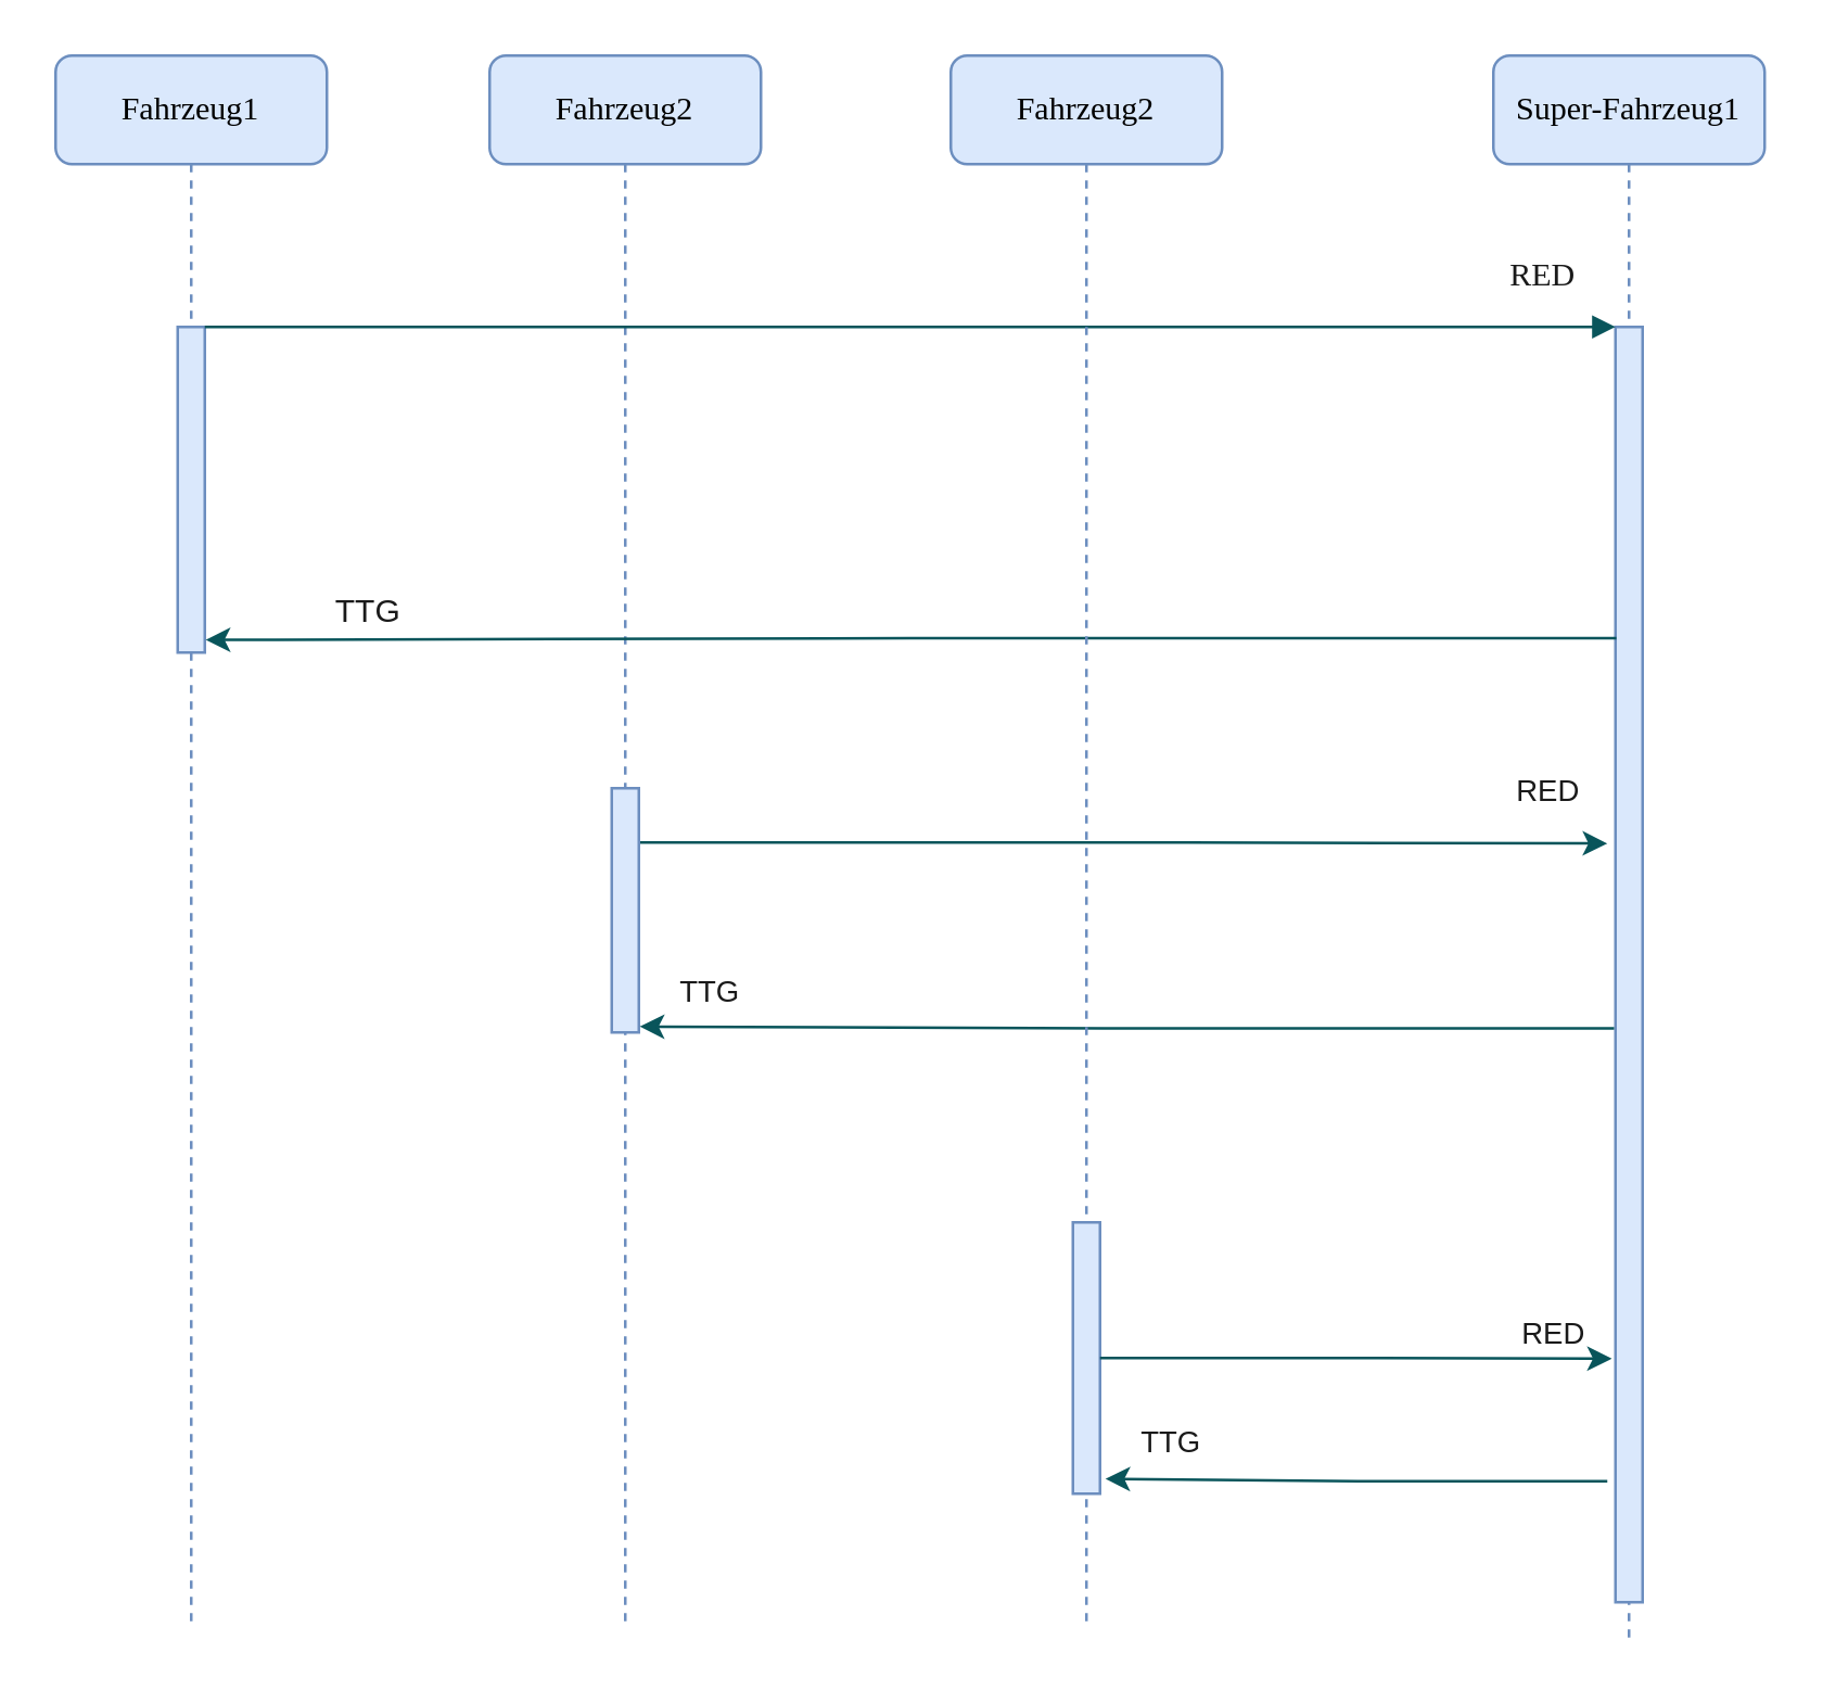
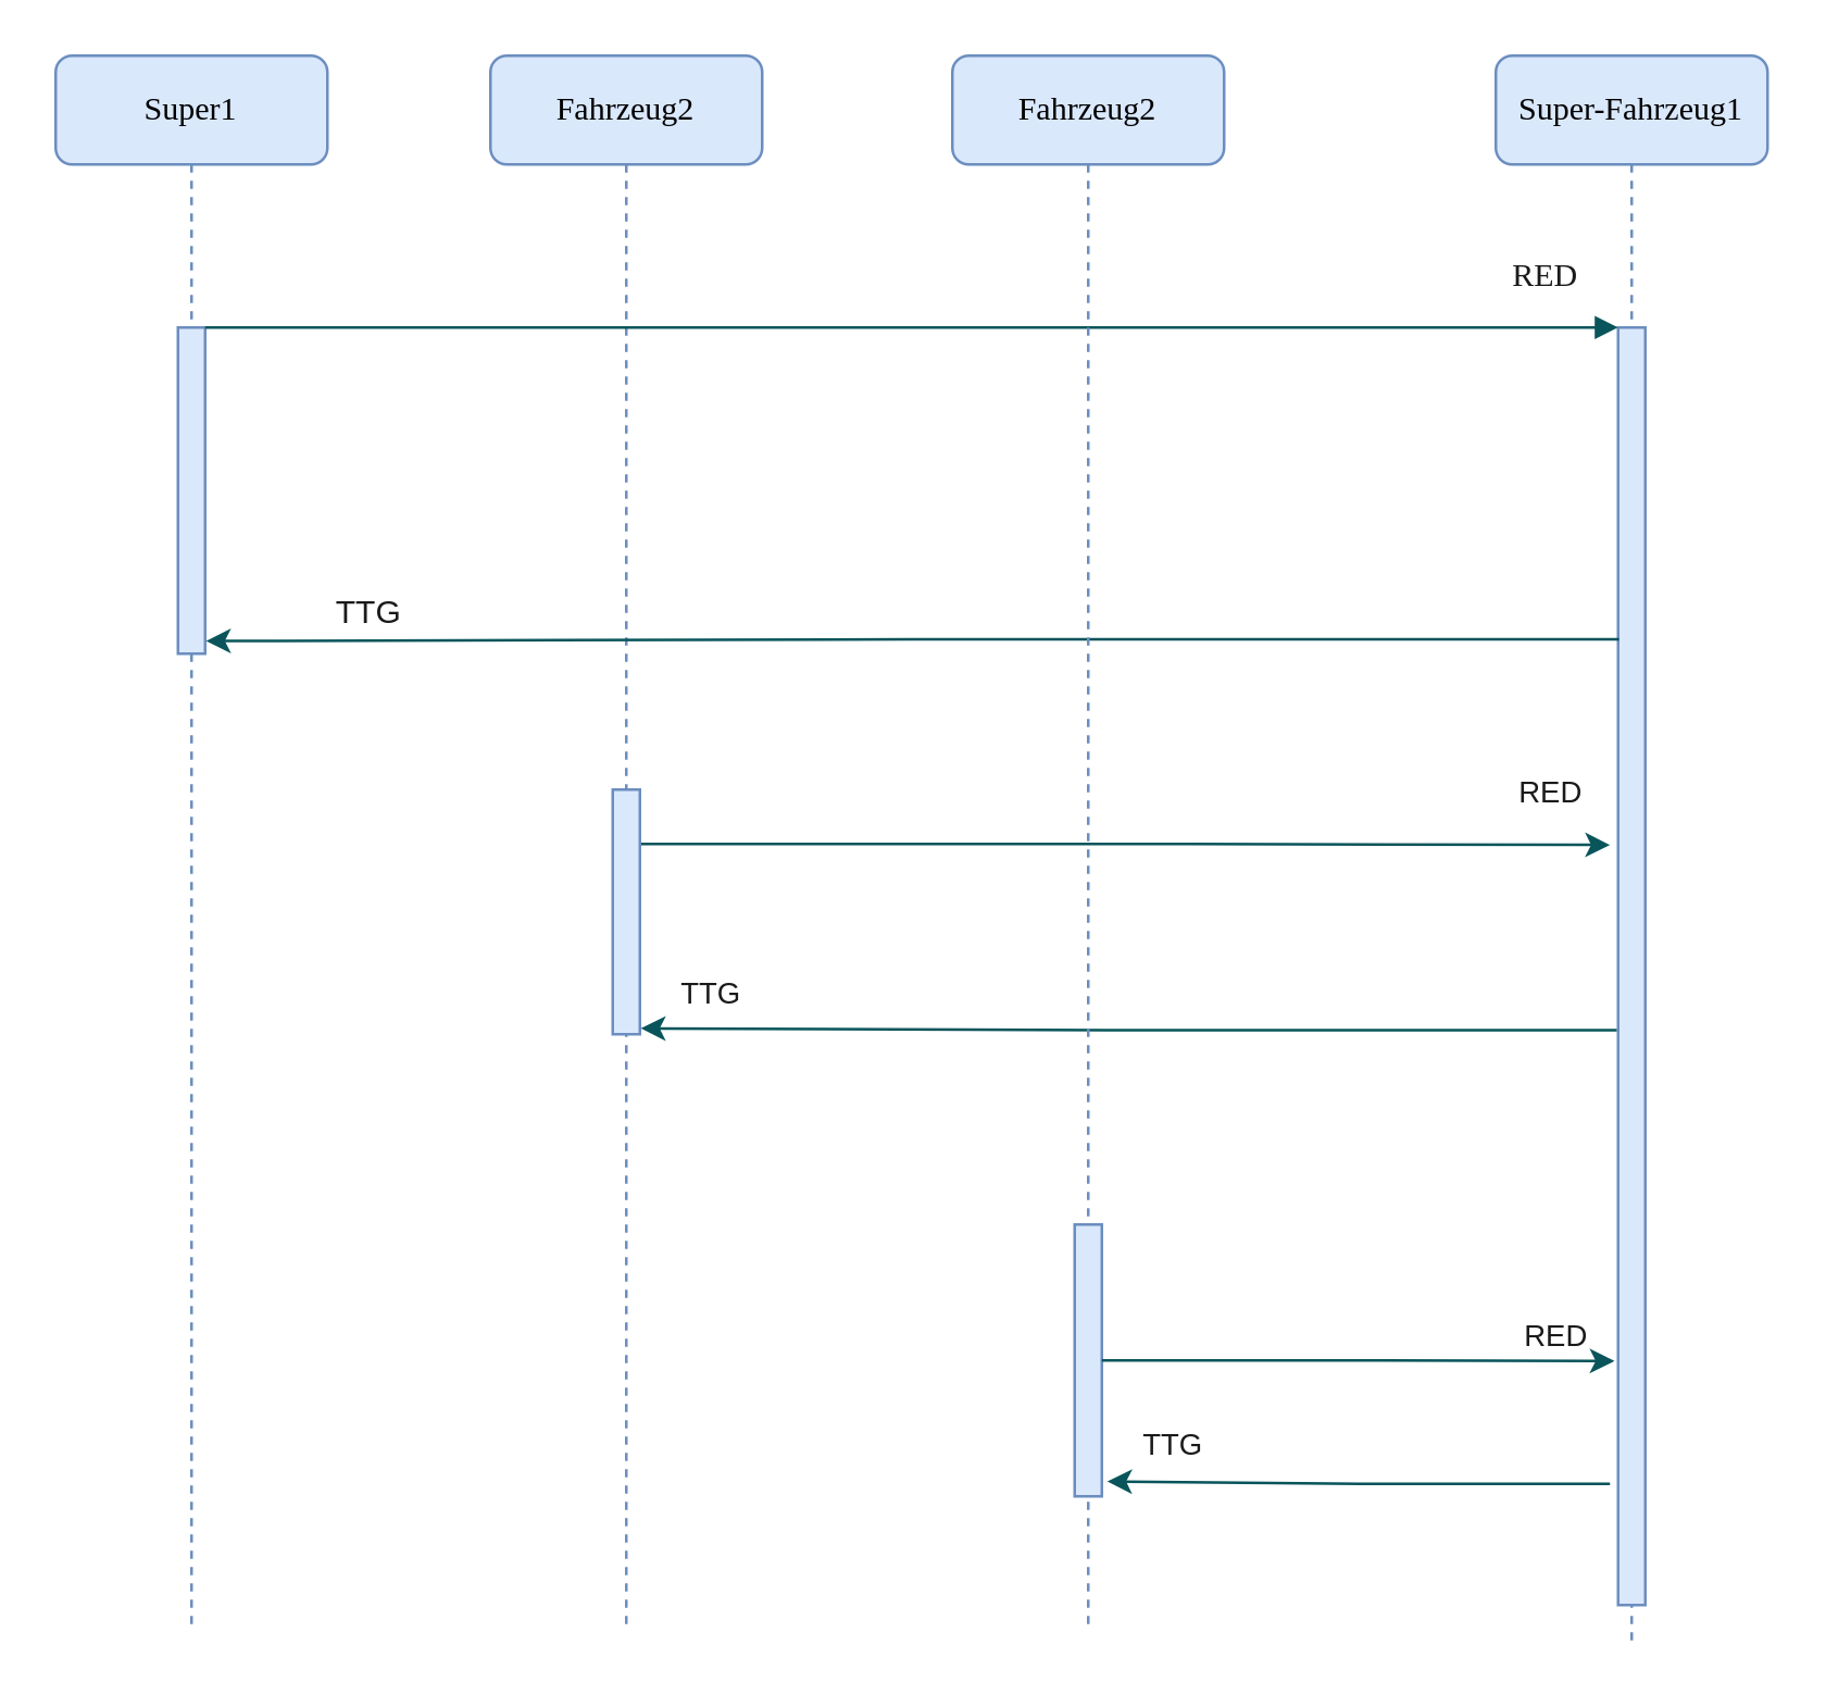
  <mxCell id="0" />
  <mxCell id="1" parent="0" />
  <mxCell id="2" value="Super-Fahrzeug1" style="shape=umlLifeline;perimeter=lifelinePerimeter;whiteSpace=wrap;html=1;container=1;collapsible=0;recursiveResize=0;outlineConnect=0;rounded=1;shadow=0;comic=0;labelBackgroundColor=none;strokeWidth=1;fontFamily=Verdana;fontSize=12;align=center;fillColor=#dae8fc;strokeColor=#6c8ebf;" parent="1" vertex="1"><mxGeometry x="550" y="20" width="100" height="586" as="geometry" /></mxCell>
  <mxCell id="3" value="" style="html=1;points=[];perimeter=orthogonalPerimeter;rounded=0;shadow=0;comic=0;labelBackgroundColor=none;strokeWidth=1;fontFamily=Verdana;fontSize=12;align=center;fillColor=#dae8fc;strokeColor=#6c8ebf;" parent="2" vertex="1"><mxGeometry x="45" y="100" width="10" height="470" as="geometry" /></mxCell>
  <mxCell id="4" style="edgeStyle=orthogonalEdgeStyle;rounded=0;orthogonalLoop=1;jettySize=auto;html=1;entryX=-0.3;entryY=0.405;entryDx=0;entryDy=0;entryPerimeter=0;strokeColor=#09555B;fontColor=#1A1A1A;" edge="1" parent="1" source="6" target="3"><mxGeometry relative="1" as="geometry" /></mxCell>
  <mxCell id="5" value="RED" style="edgeLabel;html=1;align=center;verticalAlign=middle;resizable=0;points=[];fontColor=#1A1A1A;" vertex="1" connectable="0" parent="4"><mxGeometry x="-0.231" y="-1" relative="1" as="geometry"><mxPoint x="200" y="-21" as="offset" /></mxGeometry></mxCell>
  <mxCell id="6" value="Fahrzeug2" style="shape=umlLifeline;perimeter=lifelinePerimeter;whiteSpace=wrap;html=1;container=1;collapsible=0;recursiveResize=0;outlineConnect=0;rounded=1;shadow=0;comic=0;labelBackgroundColor=none;strokeWidth=1;fontFamily=Verdana;fontSize=12;align=center;fillColor=#dae8fc;strokeColor=#6c8ebf;" parent="1" vertex="1"><mxGeometry x="180" y="20" width="100" height="580" as="geometry" /></mxCell>
  <mxCell id="7" value="" style="html=1;points=[];perimeter=orthogonalPerimeter;rounded=0;shadow=0;comic=0;labelBackgroundColor=none;strokeWidth=1;fontFamily=Verdana;fontSize=12;align=center;fillColor=#dae8fc;strokeColor=#6c8ebf;" parent="6" vertex="1"><mxGeometry x="45" y="270" width="10" height="90" as="geometry" /></mxCell>
- <mxCell id="8" value="Fahrzeug1" style="shape=umlLifeline;perimeter=lifelinePerimeter;whiteSpace=wrap;html=1;container=1;collapsible=0;recursiveResize=0;outlineConnect=0;rounded=1;shadow=0;comic=0;labelBackgroundColor=none;strokeWidth=1;fontFamily=Verdana;fontSize=12;align=center;fillColor=#dae8fc;strokeColor=#6c8ebf;" parent="1" vertex="1"><mxGeometry x="20" y="20" width="100" height="580" as="geometry" /></mxCell>
+ <mxCell id="8" value="Super1" style="shape=umlLifeline;perimeter=lifelinePerimeter;whiteSpace=wrap;html=1;container=1;collapsible=0;recursiveResize=0;outlineConnect=0;rounded=1;shadow=0;comic=0;labelBackgroundColor=none;strokeWidth=1;fontFamily=Verdana;fontSize=12;align=center;fillColor=#dae8fc;strokeColor=#6c8ebf;" parent="1" vertex="1"><mxGeometry x="20" y="20" width="100" height="580" as="geometry" /></mxCell>
  <mxCell id="9" value="" style="html=1;points=[];perimeter=orthogonalPerimeter;rounded=0;shadow=0;comic=0;labelBackgroundColor=none;strokeWidth=1;fontFamily=Verdana;fontSize=12;align=center;fillColor=#dae8fc;strokeColor=#6c8ebf;" parent="8" vertex="1"><mxGeometry x="45" y="100" width="10" height="120" as="geometry" /></mxCell>
  <mxCell id="10" value="RED" style="html=1;verticalAlign=bottom;endArrow=block;entryX=0;entryY=0;labelBackgroundColor=none;fontFamily=Verdana;fontSize=12;edgeStyle=elbowEdgeStyle;elbow=vertical;strokeColor=#09555B;fontColor=#1A1A1A;" parent="1" source="9" target="3" edge="1"><mxGeometry x="0.898" y="10" relative="1" as="geometry"><mxPoint x="140" y="130" as="sourcePoint" /><mxPoint as="offset" /></mxGeometry></mxCell>
  <mxCell id="11" style="edgeStyle=orthogonalEdgeStyle;rounded=0;orthogonalLoop=1;jettySize=auto;html=1;entryX=1.033;entryY=0.961;entryDx=0;entryDy=0;entryPerimeter=0;exitX=0.033;exitY=0.244;exitDx=0;exitDy=0;exitPerimeter=0;strokeColor=#09555B;fontColor=#1A1A1A;" edge="1" parent="1" source="3" target="9"><mxGeometry relative="1" as="geometry" /></mxCell>
  <mxCell id="12" value="TTG" style="text;html=1;align=center;verticalAlign=middle;resizable=0;points=[];autosize=1;strokeColor=none;fillColor=none;fontColor=#1A1A1A;" vertex="1" parent="1"><mxGeometry x="110" y="210" width="50" height="30" as="geometry" /></mxCell>
  <mxCell id="13" style="edgeStyle=orthogonalEdgeStyle;rounded=0;orthogonalLoop=1;jettySize=auto;html=1;entryX=1.033;entryY=0.976;entryDx=0;entryDy=0;entryPerimeter=0;exitX=-0.05;exitY=0.55;exitDx=0;exitDy=0;exitPerimeter=0;strokeColor=#09555B;fontColor=#1A1A1A;" edge="1" parent="1" source="3" target="7"><mxGeometry relative="1" as="geometry" /></mxCell>
  <mxCell id="14" value="TTG" style="edgeLabel;html=1;align=center;verticalAlign=middle;resizable=0;points=[];fontColor=#1A1A1A;" vertex="1" connectable="0" parent="13"><mxGeometry x="0.128" y="2" relative="1" as="geometry"><mxPoint x="-132" y="-15" as="offset" /></mxGeometry></mxCell>
  <mxCell id="15" value="Fahrzeug2" style="shape=umlLifeline;perimeter=lifelinePerimeter;whiteSpace=wrap;html=1;container=1;collapsible=0;recursiveResize=0;outlineConnect=0;rounded=1;shadow=0;comic=0;labelBackgroundColor=none;strokeWidth=1;fontFamily=Verdana;fontSize=12;align=center;fillColor=#dae8fc;strokeColor=#6c8ebf;" vertex="1" parent="1"><mxGeometry x="350" y="20" width="100" height="580" as="geometry" /></mxCell>
  <mxCell id="16" value="" style="html=1;points=[];perimeter=orthogonalPerimeter;rounded=0;shadow=0;comic=0;labelBackgroundColor=none;strokeWidth=1;fontFamily=Verdana;fontSize=12;align=center;fillColor=#dae8fc;strokeColor=#6c8ebf;" vertex="1" parent="15"><mxGeometry x="45" y="430" width="10" height="100" as="geometry" /></mxCell>
  <mxCell id="17" style="edgeStyle=orthogonalEdgeStyle;rounded=0;orthogonalLoop=1;jettySize=auto;html=1;entryX=-0.133;entryY=0.809;entryDx=0;entryDy=0;entryPerimeter=0;strokeColor=#09555B;fontColor=#1A1A1A;" edge="1" parent="1" source="16" target="3"><mxGeometry relative="1" as="geometry" /></mxCell>
  <mxCell id="18" value="RED" style="edgeLabel;html=1;align=center;verticalAlign=middle;resizable=0;points=[];fontColor=#1A1A1A;" vertex="1" connectable="0" parent="17"><mxGeometry x="-0.343" relative="1" as="geometry"><mxPoint x="104" y="-10" as="offset" /></mxGeometry></mxCell>
  <mxCell id="19" style="edgeStyle=orthogonalEdgeStyle;rounded=0;orthogonalLoop=1;jettySize=auto;html=1;entryX=1.2;entryY=0.945;entryDx=0;entryDy=0;entryPerimeter=0;exitX=-0.3;exitY=0.905;exitDx=0;exitDy=0;exitPerimeter=0;strokeColor=#09555B;fontColor=#1A1A1A;" edge="1" parent="1" source="3" target="16"><mxGeometry relative="1" as="geometry" /></mxCell>
  <mxCell id="20" value="TTG" style="edgeLabel;html=1;align=center;verticalAlign=middle;resizable=0;points=[];fontColor=#1A1A1A;" vertex="1" connectable="0" parent="19"><mxGeometry x="-0.606" y="3" relative="1" as="geometry"><mxPoint x="-125" y="-18" as="offset" /></mxGeometry></mxCell>
